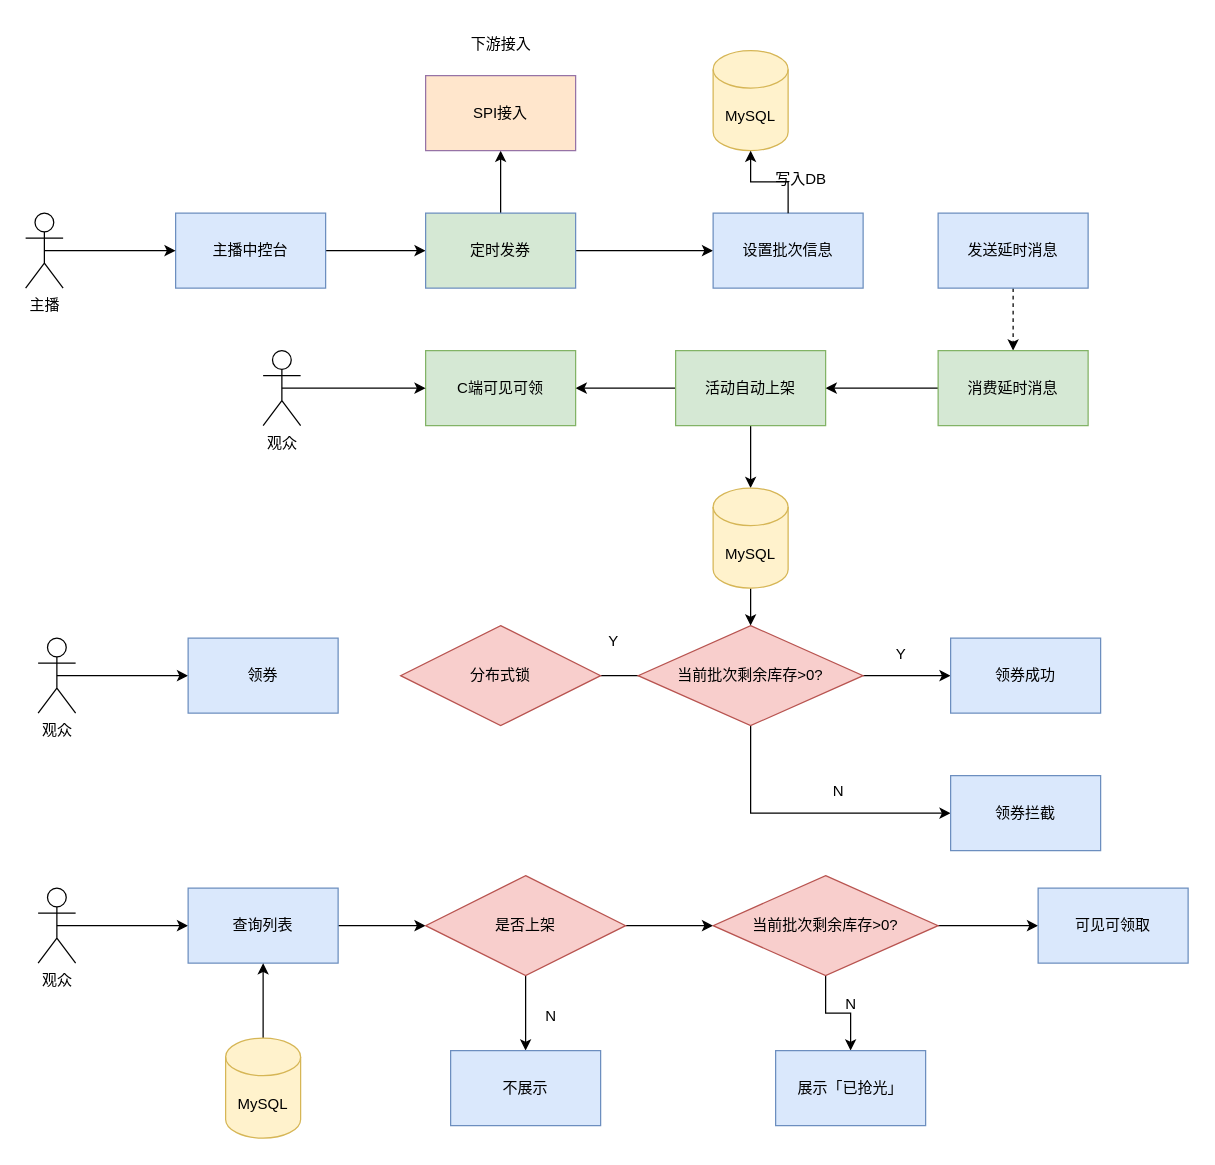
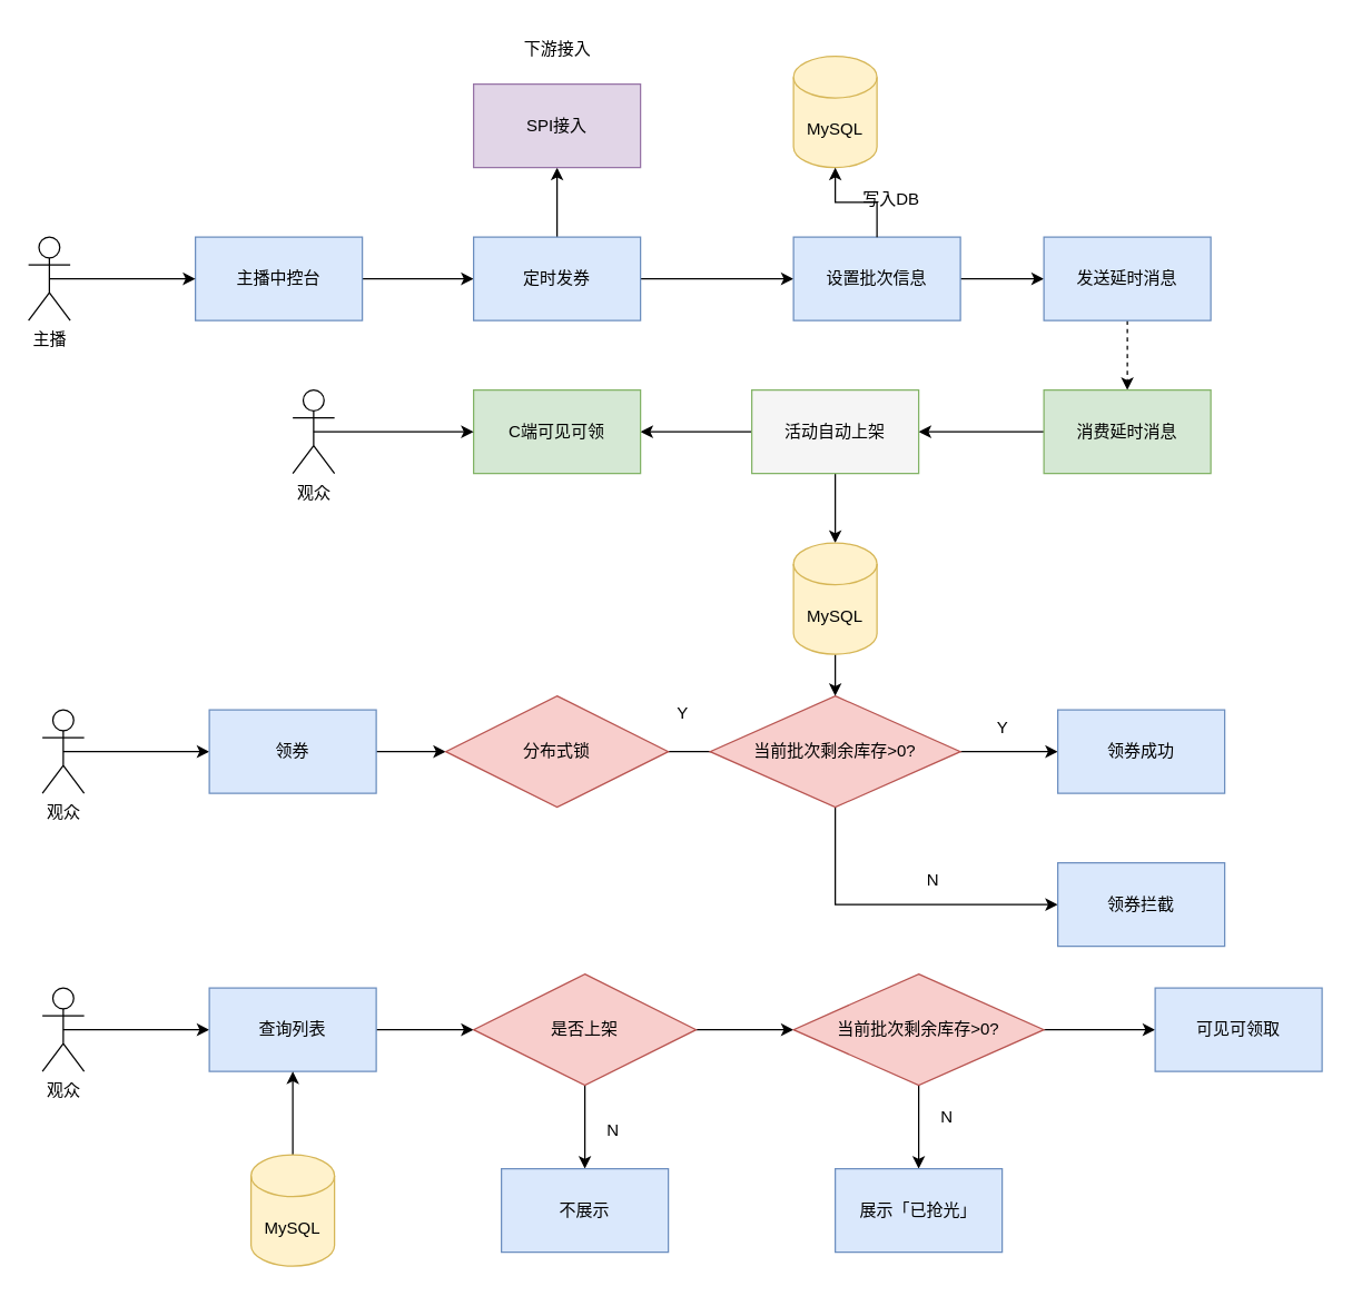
  <mxCell id="0" />
  <mxCell id="1" parent="0" />
  <mxCell id="2" style="edgeStyle=orthogonalEdgeStyle;rounded=0;orthogonalLoop=1;jettySize=auto;html=1;exitX=1;exitY=0.5;exitDx=0;exitDy=0;entryX=0;entryY=0.5;entryDx=0;entryDy=0;" edge="1" parent="1" source="3" target="6"><mxGeometry relative="1" as="geometry" /></mxCell>
  <mxCell id="3" value="主播中控台" style="rounded=0;whiteSpace=wrap;html=1;fillColor=#dae8fc;strokeColor=#6c8ebf;" vertex="1" parent="1"><mxGeometry x="140" y="170" width="120" height="60" as="geometry" /></mxCell>
  <mxCell id="4" style="edgeStyle=orthogonalEdgeStyle;rounded=0;orthogonalLoop=1;jettySize=auto;html=1;exitX=1;exitY=0.5;exitDx=0;exitDy=0;entryX=0;entryY=0.5;entryDx=0;entryDy=0;" edge="1" parent="1" source="6" target="10"><mxGeometry relative="1" as="geometry" /></mxCell>
  <mxCell id="5" style="edgeStyle=orthogonalEdgeStyle;rounded=0;orthogonalLoop=1;jettySize=auto;html=1;exitX=0.5;exitY=0;exitDx=0;exitDy=0;entryX=0.5;entryY=1;entryDx=0;entryDy=0;" edge="1" parent="1" source="6" target="36"><mxGeometry relative="1" as="geometry" /></mxCell>
- <mxCell id="6" value="定时发券" style="rounded=0;whiteSpace=wrap;html=1;fillColor=#d5e8d4;strokeColor=#6c8ebf;" vertex="1" parent="1"><mxGeometry x="340" y="170" width="120" height="60" as="geometry" /></mxCell>
+ <mxCell id="6" value="定时发券" style="rounded=0;whiteSpace=wrap;html=1;fillColor=#dae8fc;strokeColor=#6c8ebf;" vertex="1" parent="1"><mxGeometry x="340" y="170" width="120" height="60" as="geometry" /></mxCell>
  <mxCell id="7" style="edgeStyle=orthogonalEdgeStyle;rounded=0;orthogonalLoop=1;jettySize=auto;html=1;exitX=0.5;exitY=0.5;exitDx=0;exitDy=0;exitPerimeter=0;entryX=0;entryY=0.5;entryDx=0;entryDy=0;" edge="1" parent="1" source="8" target="3"><mxGeometry relative="1" as="geometry" /></mxCell>
  <mxCell id="8" value="主播" style="shape=umlActor;verticalLabelPosition=bottom;verticalAlign=top;html=1;outlineConnect=0;" vertex="1" parent="1"><mxGeometry x="20" y="170" width="30" height="60" as="geometry" /></mxCell>
+ <mxCell id="9" style="edgeStyle=orthogonalEdgeStyle;rounded=0;orthogonalLoop=1;jettySize=auto;html=1;exitX=1;exitY=0.5;exitDx=0;exitDy=0;entryX=0;entryY=0.5;entryDx=0;entryDy=0;" edge="1" parent="1" source="10" target="15"><mxGeometry relative="1" as="geometry" /></mxCell>
  <mxCell id="10" value="设置批次信息" style="rounded=0;whiteSpace=wrap;html=1;fillColor=#dae8fc;strokeColor=#6c8ebf;" vertex="1" parent="1"><mxGeometry x="570" y="170" width="120" height="60" as="geometry" /></mxCell>
  <mxCell id="11" value="MySQL" style="shape=cylinder3;whiteSpace=wrap;html=1;boundedLbl=1;backgroundOutline=1;size=15;fillColor=#fff2cc;strokeColor=#d6b656;" vertex="1" parent="1"><mxGeometry x="570" y="40" width="60" height="80" as="geometry" /></mxCell>
  <mxCell id="12" style="edgeStyle=orthogonalEdgeStyle;rounded=0;orthogonalLoop=1;jettySize=auto;html=1;exitX=0.5;exitY=0;exitDx=0;exitDy=0;entryX=0.5;entryY=1;entryDx=0;entryDy=0;entryPerimeter=0;" edge="1" parent="1" source="10" target="11"><mxGeometry relative="1" as="geometry" /></mxCell>
  <mxCell id="13" value="写入DB" style="text;html=1;align=center;verticalAlign=middle;resizable=0;points=[];autosize=1;strokeColor=none;fillColor=none;" vertex="1" parent="1"><mxGeometry x="610" y="128" width="60" height="30" as="geometry" /></mxCell>
  <mxCell id="14" style="edgeStyle=orthogonalEdgeStyle;rounded=0;orthogonalLoop=1;jettySize=auto;html=1;exitX=0.5;exitY=1;exitDx=0;exitDy=0;entryX=0.5;entryY=0;entryDx=0;entryDy=0;dashed=1;" edge="1" parent="1" source="15" target="17"><mxGeometry relative="1" as="geometry" /></mxCell>
  <mxCell id="15" value="发送延时消息" style="rounded=0;whiteSpace=wrap;html=1;fillColor=#dae8fc;strokeColor=#6c8ebf;" vertex="1" parent="1"><mxGeometry x="750" y="170" width="120" height="60" as="geometry" /></mxCell>
  <mxCell id="16" style="edgeStyle=orthogonalEdgeStyle;rounded=0;orthogonalLoop=1;jettySize=auto;html=1;exitX=0;exitY=0.5;exitDx=0;exitDy=0;entryX=1;entryY=0.5;entryDx=0;entryDy=0;" edge="1" parent="1" source="17" target="20"><mxGeometry relative="1" as="geometry" /></mxCell>
  <mxCell id="17" value="消费延时消息" style="rounded=0;whiteSpace=wrap;html=1;fillColor=#d5e8d4;strokeColor=#82b366;" vertex="1" parent="1"><mxGeometry x="750" y="280" width="120" height="60" as="geometry" /></mxCell>
  <mxCell id="18" style="edgeStyle=orthogonalEdgeStyle;rounded=0;orthogonalLoop=1;jettySize=auto;html=1;exitX=0;exitY=0.5;exitDx=0;exitDy=0;entryX=1;entryY=0.5;entryDx=0;entryDy=0;" edge="1" parent="1" source="20" target="21"><mxGeometry relative="1" as="geometry" /></mxCell>
  <mxCell id="19" style="edgeStyle=orthogonalEdgeStyle;rounded=0;orthogonalLoop=1;jettySize=auto;html=1;exitX=0.5;exitY=1;exitDx=0;exitDy=0;entryX=0.5;entryY=0;entryDx=0;entryDy=0;entryPerimeter=0;" edge="1" parent="1" source="20" target="34"><mxGeometry relative="1" as="geometry"><mxPoint x="600" y="380" as="targetPoint" /></mxGeometry></mxCell>
- <mxCell id="20" value="活动自动上架" style="rounded=0;whiteSpace=wrap;html=1;fillColor=#d5e8d4;strokeColor=#82b366;" vertex="1" parent="1"><mxGeometry x="540" y="280" width="120" height="60" as="geometry" /></mxCell>
+ <mxCell id="20" value="活动自动上架" style="rounded=0;whiteSpace=wrap;html=1;fillColor=#f5f5f5;strokeColor=#82b366;" vertex="1" parent="1"><mxGeometry x="540" y="280" width="120" height="60" as="geometry" /></mxCell>
  <mxCell id="21" value="C端可见可领" style="rounded=0;whiteSpace=wrap;html=1;fillColor=#d5e8d4;strokeColor=#82b366;" vertex="1" parent="1"><mxGeometry x="340" y="280" width="120" height="60" as="geometry" /></mxCell>
  <mxCell id="22" style="edgeStyle=orthogonalEdgeStyle;rounded=0;orthogonalLoop=1;jettySize=auto;html=1;exitX=0.5;exitY=0.5;exitDx=0;exitDy=0;exitPerimeter=0;entryX=0;entryY=0.5;entryDx=0;entryDy=0;" edge="1" parent="1" source="23" target="21"><mxGeometry relative="1" as="geometry" /></mxCell>
  <mxCell id="23" value="观众" style="shape=umlActor;verticalLabelPosition=bottom;verticalAlign=top;html=1;outlineConnect=0;" vertex="1" parent="1"><mxGeometry x="210" y="280" width="30" height="60" as="geometry" /></mxCell>
  <mxCell id="24" style="edgeStyle=orthogonalEdgeStyle;rounded=0;orthogonalLoop=1;jettySize=auto;html=1;exitX=0.5;exitY=0.5;exitDx=0;exitDy=0;exitPerimeter=0;entryX=0;entryY=0.5;entryDx=0;entryDy=0;" edge="1" parent="1" source="25" target="27"><mxGeometry relative="1" as="geometry" /></mxCell>
  <mxCell id="25" value="观众" style="shape=umlActor;verticalLabelPosition=bottom;verticalAlign=top;html=1;outlineConnect=0;" vertex="1" parent="1"><mxGeometry x="30" y="510" width="30" height="60" as="geometry" /></mxCell>
+ <mxCell id="26" style="edgeStyle=orthogonalEdgeStyle;rounded=0;orthogonalLoop=1;jettySize=auto;html=1;exitX=1;exitY=0.5;exitDx=0;exitDy=0;entryX=0;entryY=0.5;entryDx=0;entryDy=0;" edge="1" parent="1" source="27" target="29"><mxGeometry relative="1" as="geometry" /></mxCell>
  <mxCell id="27" value="领券" style="rounded=0;whiteSpace=wrap;html=1;fillColor=#dae8fc;strokeColor=#6c8ebf;" vertex="1" parent="1"><mxGeometry x="150" y="510" width="120" height="60" as="geometry" /></mxCell>
  <mxCell id="28" style="edgeStyle=orthogonalEdgeStyle;rounded=0;orthogonalLoop=1;jettySize=auto;html=1;exitX=1;exitY=0.5;exitDx=0;exitDy=0;entryX=0;entryY=0.5;entryDx=0;entryDy=0;" edge="1" parent="1" source="29"><mxGeometry relative="1" as="geometry"><mxPoint x="610" y="540" as="targetPoint" /></mxGeometry></mxCell>
  <mxCell id="29" value="分布式锁" style="rhombus;whiteSpace=wrap;html=1;fillColor=#f8cecc;strokeColor=#b85450;" vertex="1" parent="1"><mxGeometry x="320" y="500" width="160" height="80" as="geometry" /></mxCell>
  <mxCell id="30" style="edgeStyle=orthogonalEdgeStyle;rounded=0;orthogonalLoop=1;jettySize=auto;html=1;exitX=1;exitY=0.5;exitDx=0;exitDy=0;entryX=0;entryY=0.5;entryDx=0;entryDy=0;" edge="1" parent="1" source="32" target="35"><mxGeometry relative="1" as="geometry" /></mxCell>
  <mxCell id="31" style="edgeStyle=orthogonalEdgeStyle;rounded=0;orthogonalLoop=1;jettySize=auto;html=1;exitX=0.5;exitY=1;exitDx=0;exitDy=0;entryX=0;entryY=0.5;entryDx=0;entryDy=0;" edge="1" parent="1" source="32" target="37"><mxGeometry relative="1" as="geometry" /></mxCell>
  <mxCell id="32" value="当前批次剩余库存&amp;gt;0?" style="rhombus;whiteSpace=wrap;html=1;fillColor=#f8cecc;strokeColor=#b85450;" vertex="1" parent="1"><mxGeometry x="510" y="500" width="180" height="80" as="geometry" /></mxCell>
  <mxCell id="33" style="edgeStyle=orthogonalEdgeStyle;rounded=0;orthogonalLoop=1;jettySize=auto;html=1;exitX=0.5;exitY=1;exitDx=0;exitDy=0;exitPerimeter=0;entryX=0.5;entryY=0;entryDx=0;entryDy=0;" edge="1" parent="1" source="34" target="32"><mxGeometry relative="1" as="geometry" /></mxCell>
  <mxCell id="34" value="MySQL" style="shape=cylinder3;whiteSpace=wrap;html=1;boundedLbl=1;backgroundOutline=1;size=15;fillColor=#fff2cc;strokeColor=#d6b656;" vertex="1" parent="1"><mxGeometry x="570" y="390" width="60" height="80" as="geometry" /></mxCell>
  <mxCell id="35" value="领券成功" style="rounded=0;whiteSpace=wrap;html=1;fillColor=#dae8fc;strokeColor=#6c8ebf;" vertex="1" parent="1"><mxGeometry x="760" y="510" width="120" height="60" as="geometry" /></mxCell>
- <mxCell id="36" value="SPI接入" style="rounded=0;whiteSpace=wrap;html=1;fillColor=#ffe6cc;strokeColor=#9673a6;" vertex="1" parent="1"><mxGeometry x="340" y="60" width="120" height="60" as="geometry" /></mxCell>
+ <mxCell id="36" value="SPI接入" style="rounded=0;whiteSpace=wrap;html=1;fillColor=#e1d5e7;strokeColor=#9673a6;" vertex="1" parent="1"><mxGeometry x="340" y="60" width="120" height="60" as="geometry" /></mxCell>
  <mxCell id="37" value="领券拦截" style="rounded=0;whiteSpace=wrap;html=1;fillColor=#dae8fc;strokeColor=#6c8ebf;" vertex="1" parent="1"><mxGeometry x="760" y="620" width="120" height="60" as="geometry" /></mxCell>
  <mxCell id="38" style="edgeStyle=orthogonalEdgeStyle;rounded=0;orthogonalLoop=1;jettySize=auto;html=1;exitX=0.5;exitY=0.5;exitDx=0;exitDy=0;exitPerimeter=0;entryX=0;entryY=0.5;entryDx=0;entryDy=0;" edge="1" parent="1" source="39" target="41"><mxGeometry relative="1" as="geometry" /></mxCell>
  <mxCell id="39" value="观众" style="shape=umlActor;verticalLabelPosition=bottom;verticalAlign=top;html=1;outlineConnect=0;" vertex="1" parent="1"><mxGeometry x="30" y="710" width="30" height="60" as="geometry" /></mxCell>
  <mxCell id="40" style="edgeStyle=orthogonalEdgeStyle;rounded=0;orthogonalLoop=1;jettySize=auto;html=1;exitX=1;exitY=0.5;exitDx=0;exitDy=0;entryX=0;entryY=0.5;entryDx=0;entryDy=0;" edge="1" parent="1" source="41" target="46"><mxGeometry relative="1" as="geometry" /></mxCell>
  <mxCell id="41" value="查询列表" style="rounded=0;whiteSpace=wrap;html=1;fillColor=#dae8fc;strokeColor=#6c8ebf;" vertex="1" parent="1"><mxGeometry x="150" y="710" width="120" height="60" as="geometry" /></mxCell>
  <mxCell id="42" style="edgeStyle=orthogonalEdgeStyle;rounded=0;orthogonalLoop=1;jettySize=auto;html=1;exitX=0.5;exitY=0;exitDx=0;exitDy=0;exitPerimeter=0;entryX=0.5;entryY=1;entryDx=0;entryDy=0;" edge="1" parent="1" source="43" target="41"><mxGeometry relative="1" as="geometry" /></mxCell>
  <mxCell id="43" value="MySQL" style="shape=cylinder3;whiteSpace=wrap;html=1;boundedLbl=1;backgroundOutline=1;size=15;fillColor=#fff2cc;strokeColor=#d6b656;" vertex="1" parent="1"><mxGeometry x="180" y="830" width="60" height="80" as="geometry" /></mxCell>
  <mxCell id="44" style="edgeStyle=orthogonalEdgeStyle;rounded=0;orthogonalLoop=1;jettySize=auto;html=1;exitX=0.5;exitY=1;exitDx=0;exitDy=0;entryX=0.5;entryY=0;entryDx=0;entryDy=0;" edge="1" parent="1" source="46" target="47"><mxGeometry relative="1" as="geometry" /></mxCell>
  <mxCell id="45" style="edgeStyle=orthogonalEdgeStyle;rounded=0;orthogonalLoop=1;jettySize=auto;html=1;exitX=1;exitY=0.5;exitDx=0;exitDy=0;entryX=0;entryY=0.5;entryDx=0;entryDy=0;" edge="1" parent="1" source="46"><mxGeometry relative="1" as="geometry"><mxPoint x="570" y="740" as="targetPoint" /></mxGeometry></mxCell>
  <mxCell id="46" value="是否上架" style="rhombus;whiteSpace=wrap;html=1;fillColor=#f8cecc;strokeColor=#b85450;" vertex="1" parent="1"><mxGeometry x="340" y="700" width="160" height="80" as="geometry" /></mxCell>
  <mxCell id="47" value="不展示" style="rounded=0;whiteSpace=wrap;html=1;fillColor=#dae8fc;strokeColor=#6c8ebf;" vertex="1" parent="1"><mxGeometry x="360" y="840" width="120" height="60" as="geometry" /></mxCell>
  <mxCell id="48" value="N" style="text;html=1;align=center;verticalAlign=middle;resizable=0;points=[];autosize=1;strokeColor=none;fillColor=none;" vertex="1" parent="1"><mxGeometry x="425" y="798" width="30" height="30" as="geometry" /></mxCell>
  <mxCell id="49" value="Y" style="text;html=1;align=center;verticalAlign=middle;resizable=0;points=[];autosize=1;strokeColor=none;fillColor=none;" vertex="1" parent="1"><mxGeometry x="705" y="508" width="30" height="30" as="geometry" /></mxCell>
  <mxCell id="50" value="N" style="text;html=1;align=center;verticalAlign=middle;resizable=0;points=[];autosize=1;strokeColor=none;fillColor=none;" vertex="1" parent="1"><mxGeometry x="655" y="618" width="30" height="30" as="geometry" /></mxCell>
  <mxCell id="51" value="Y" style="text;html=1;align=center;verticalAlign=middle;resizable=0;points=[];autosize=1;strokeColor=none;fillColor=none;" vertex="1" parent="1"><mxGeometry x="475" y="498" width="30" height="30" as="geometry" /></mxCell>
  <mxCell id="52" style="edgeStyle=orthogonalEdgeStyle;rounded=0;orthogonalLoop=1;jettySize=auto;html=1;exitX=0.5;exitY=1;exitDx=0;exitDy=0;entryX=0.5;entryY=0;entryDx=0;entryDy=0;" edge="1" parent="1" source="54" target="55"><mxGeometry relative="1" as="geometry" /></mxCell>
  <mxCell id="53" style="edgeStyle=orthogonalEdgeStyle;rounded=0;orthogonalLoop=1;jettySize=auto;html=1;exitX=1;exitY=0.5;exitDx=0;exitDy=0;entryX=0;entryY=0.5;entryDx=0;entryDy=0;" edge="1" parent="1" source="54" target="57"><mxGeometry relative="1" as="geometry" /></mxCell>
  <mxCell id="54" value="当前批次剩余库存&amp;gt;0?" style="rhombus;whiteSpace=wrap;html=1;fillColor=#f8cecc;strokeColor=#b85450;" vertex="1" parent="1"><mxGeometry x="570" y="700" width="180" height="80" as="geometry" /></mxCell>
- <mxCell id="55" value="展示「已抢光」" style="rounded=0;whiteSpace=wrap;html=1;fillColor=#dae8fc;strokeColor=#6c8ebf;" vertex="1" parent="1"><mxGeometry x="620" y="840" width="120" height="60" as="geometry" /></mxCell>
+ <mxCell id="55" value="展示「已抢光」" style="rounded=0;whiteSpace=wrap;html=1;fillColor=#dae8fc;strokeColor=#6c8ebf;" vertex="1" parent="1"><mxGeometry x="600" y="840" width="120" height="60" as="geometry" /></mxCell>
  <mxCell id="56" value="N" style="text;html=1;align=center;verticalAlign=middle;resizable=0;points=[];autosize=1;strokeColor=none;fillColor=none;" vertex="1" parent="1"><mxGeometry x="665" y="788" width="30" height="30" as="geometry" /></mxCell>
  <mxCell id="57" value="可见可领取" style="rounded=0;whiteSpace=wrap;html=1;fillColor=#dae8fc;strokeColor=#6c8ebf;" vertex="1" parent="1"><mxGeometry x="830" y="710" width="120" height="60" as="geometry" /></mxCell>
  <mxCell id="58" value="下游接入" style="text;html=1;align=center;verticalAlign=middle;resizable=0;points=[];autosize=1;strokeColor=none;fillColor=none;" vertex="1" parent="1"><mxGeometry x="365" y="20" width="70" height="30" as="geometry" /></mxCell>
